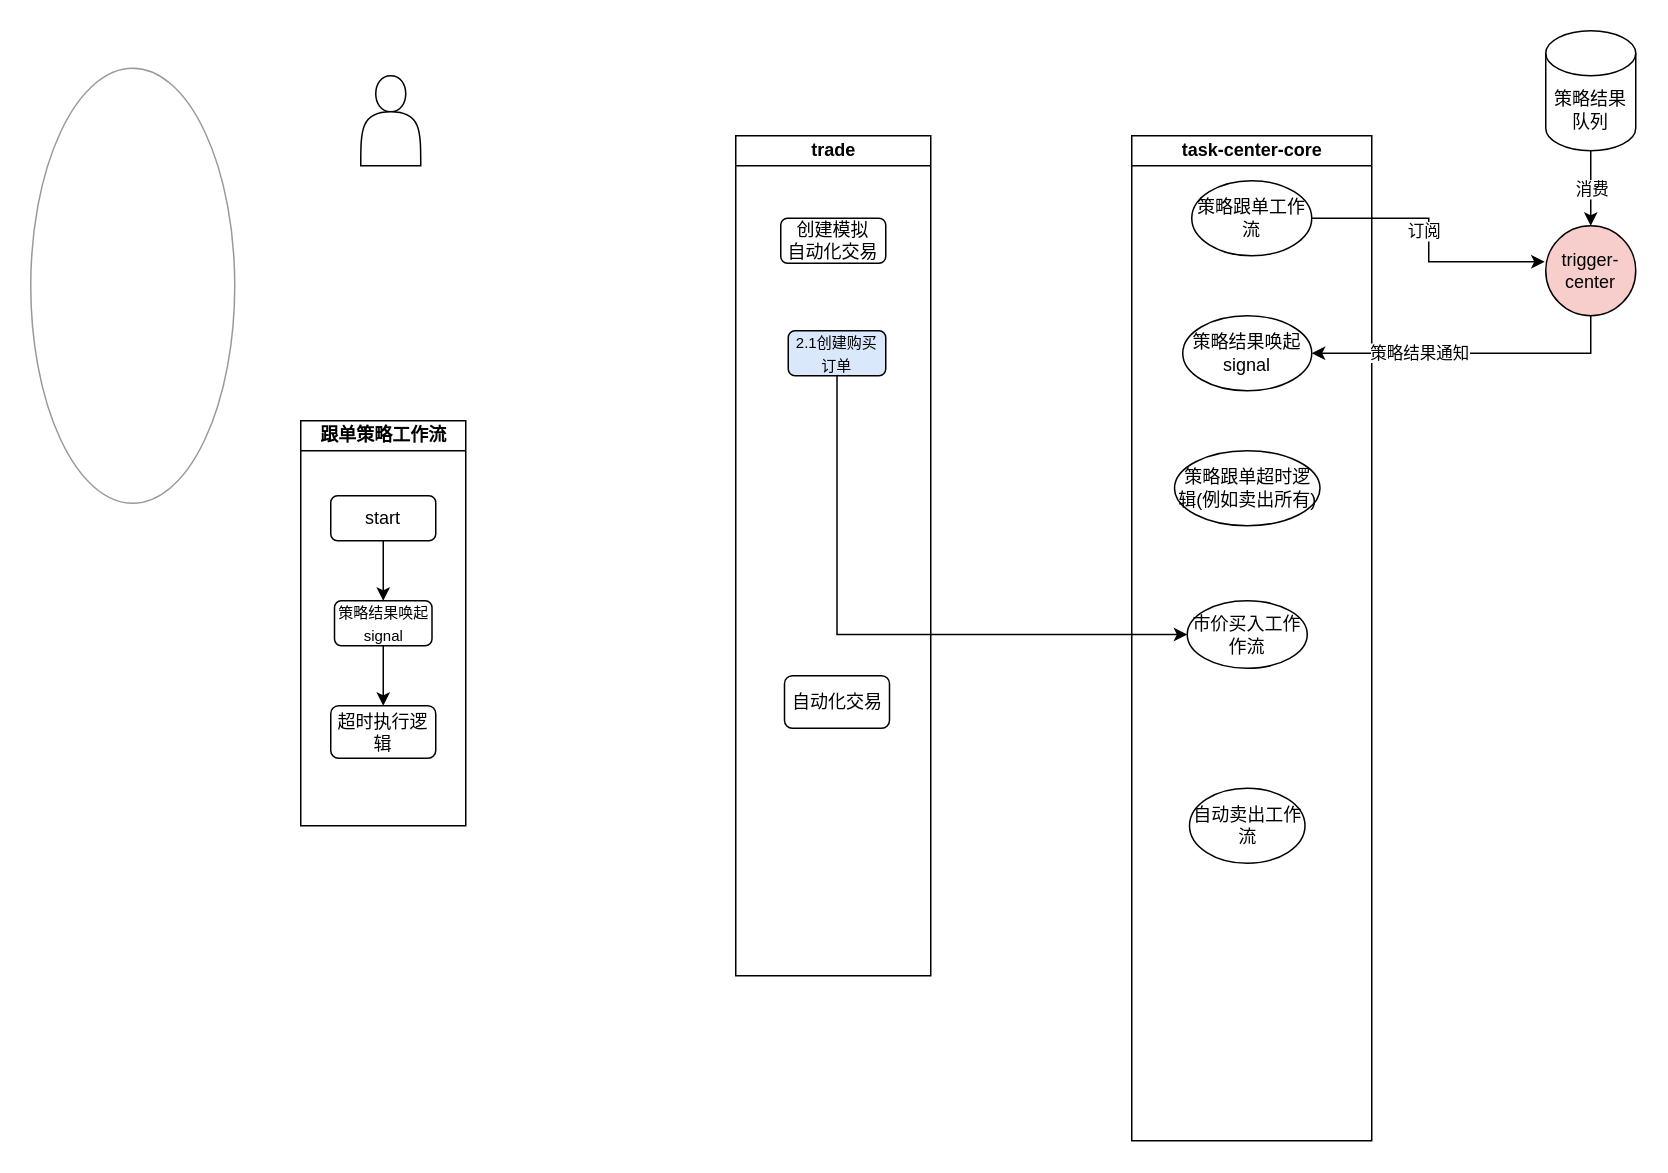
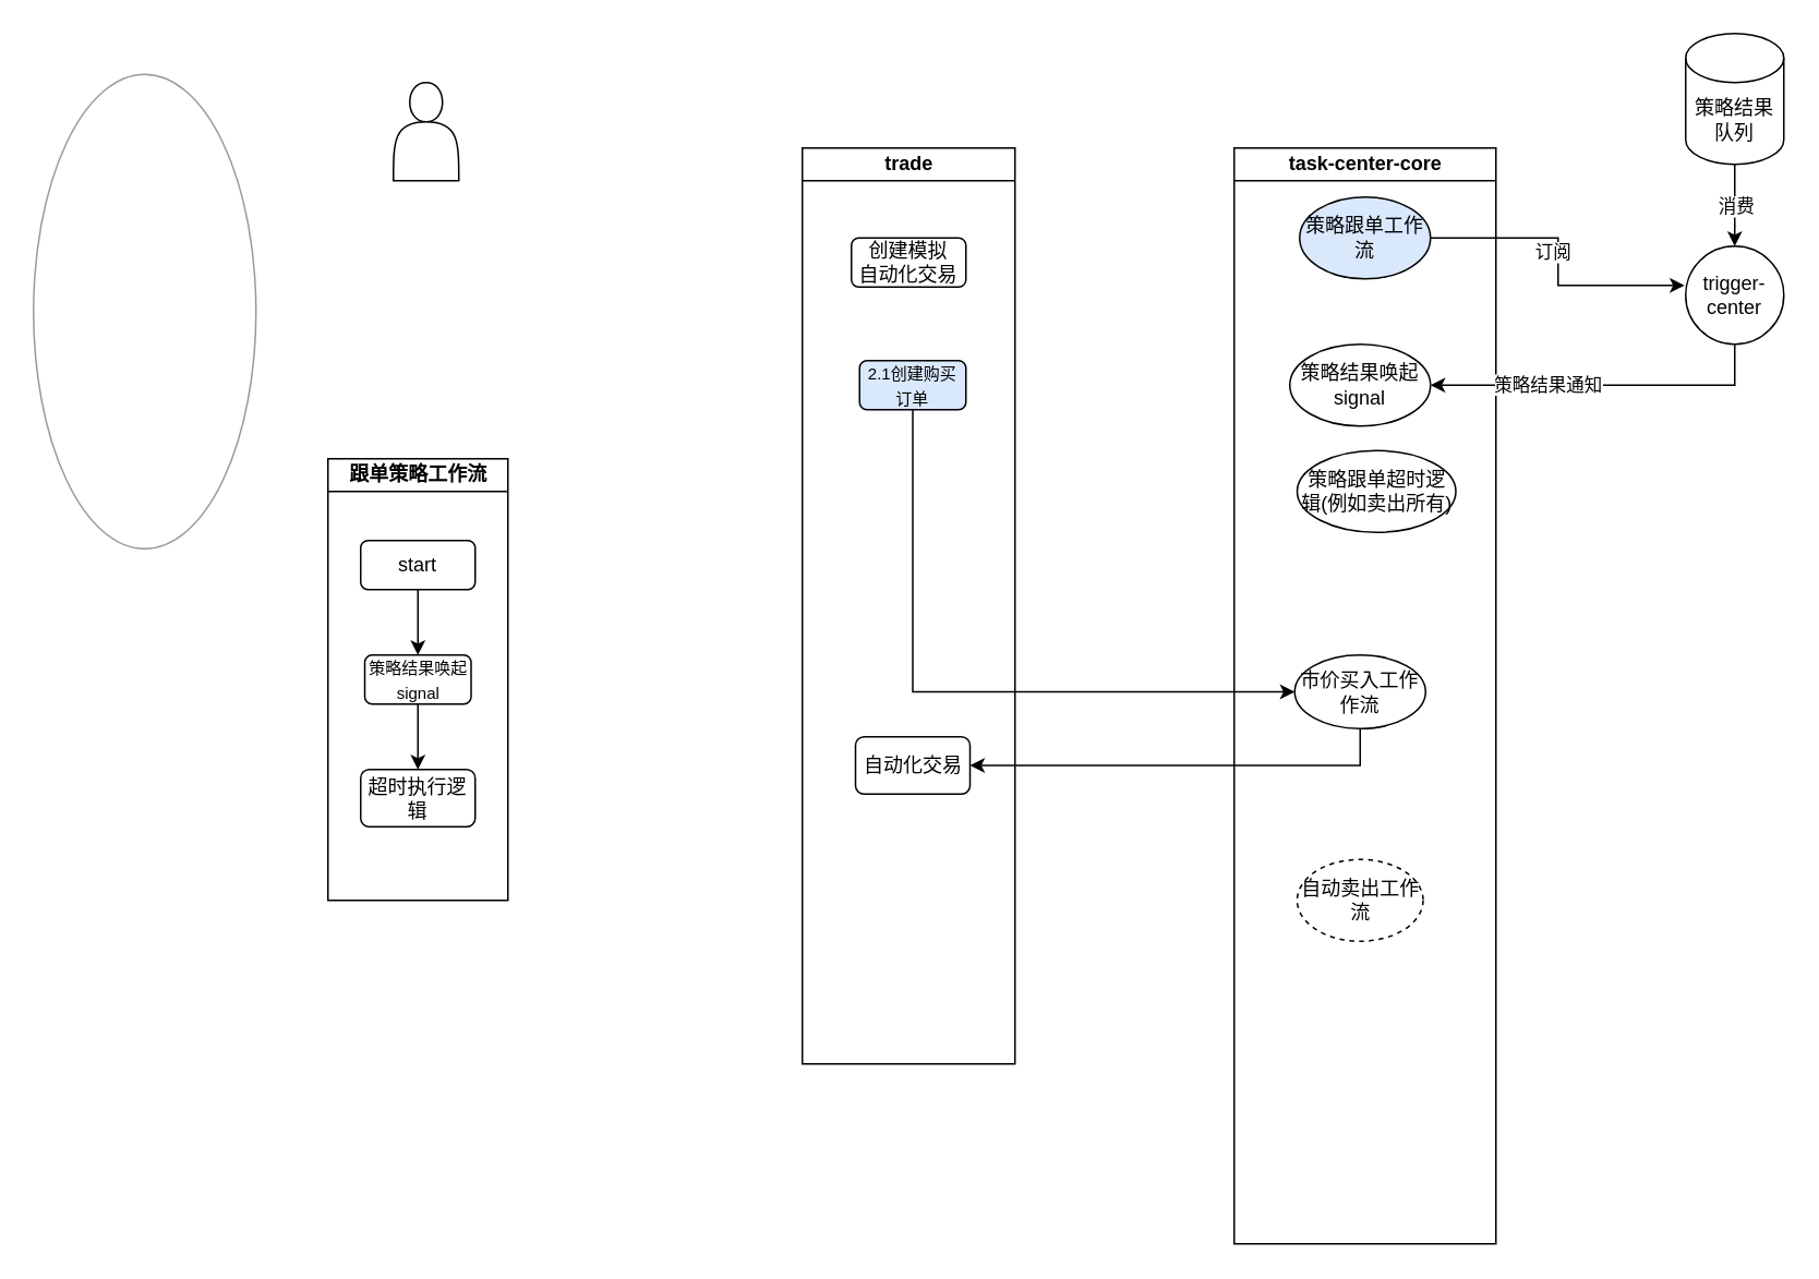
  <mxCell id="0" />
  <mxCell id="1" parent="0" />
  <mxCell id="2" value="" style="shape=actor;whiteSpace=wrap;html=1;" parent="1" vertex="1"><mxGeometry x="240" y="50" width="40" height="60" as="geometry" /></mxCell>
  <mxCell id="3" style="edgeStyle=orthogonalEdgeStyle;rounded=0;orthogonalLoop=1;jettySize=auto;html=1;exitX=0.5;exitY=1;exitDx=0;exitDy=0;exitPerimeter=0;entryX=0.5;entryY=0;entryDx=0;entryDy=0;" parent="1" source="5" target="19" edge="1"><mxGeometry relative="1" as="geometry"><mxPoint x="1060" y="160" as="targetPoint" /></mxGeometry></mxCell>
  <mxCell id="4" value="消费" style="edgeLabel;html=1;align=center;verticalAlign=middle;resizable=0;points=[];" parent="3" vertex="1" connectable="0"><mxGeometry relative="1" as="geometry"><mxPoint as="offset" /></mxGeometry></mxCell>
  <mxCell id="5" value="策略结果队列" style="shape=cylinder3;whiteSpace=wrap;html=1;boundedLbl=1;backgroundOutline=1;size=15;" parent="1" vertex="1"><mxGeometry x="1030" y="20" width="60" height="80" as="geometry" /></mxCell>
  <mxCell id="6" value="trade" style="swimlane;startSize=20;html=1;" parent="1" vertex="1"><mxGeometry x="490" y="90" width="130" height="560" as="geometry" /></mxCell>
  <mxCell id="7" value="创建模拟&lt;div&gt;自动化交易&lt;/div&gt;" style="rounded=1;whiteSpace=wrap;html=1;" parent="6" vertex="1"><mxGeometry x="30" y="55" width="70" height="30" as="geometry" /></mxCell>
  <mxCell id="8" value="&lt;font style=&quot;font-size: 10px;&quot;&gt;2.1创建购买订单&lt;/font&gt;" style="rounded=1;whiteSpace=wrap;html=1;fillColor=#dae8fc;" parent="6" vertex="1"><mxGeometry x="35" y="130" width="65" height="30" as="geometry" /></mxCell>
  <mxCell id="9" value="自动化交易" style="rounded=1;whiteSpace=wrap;html=1;" parent="6" vertex="1"><mxGeometry x="32.5" y="360" width="70" height="35" as="geometry" /></mxCell>
  <mxCell id="10" value="task-center-core" style="swimlane;startSize=20;html=1;" parent="1" vertex="1"><mxGeometry x="754" y="90" width="160" height="670" as="geometry" /></mxCell>
- <mxCell id="11" value="策略跟单工作流" style="ellipse;whiteSpace=wrap;html=1;" parent="10" vertex="1"><mxGeometry x="40" y="30" width="80" height="50" as="geometry" /></mxCell>
+ <mxCell id="11" value="策略跟单工作流" style="ellipse;whiteSpace=wrap;html=1;fillColor=#dae8fc;" parent="10" vertex="1"><mxGeometry x="40" y="30" width="80" height="50" as="geometry" /></mxCell>
  <mxCell id="12" value="策略结果唤起signal" style="ellipse;whiteSpace=wrap;html=1;" parent="10" vertex="1"><mxGeometry x="34" y="120" width="86" height="50" as="geometry" /></mxCell>
- <mxCell id="13" value="策略跟单超时逻辑(例如卖出所有)" style="ellipse;whiteSpace=wrap;html=1;" parent="10" vertex="1"><mxGeometry x="28.5" y="210" width="97" height="50" as="geometry" /></mxCell>
+ <mxCell id="13" value="策略跟单超时逻辑(例如卖出所有)" style="ellipse;whiteSpace=wrap;html=1;" parent="10" vertex="1"><mxGeometry x="38.5" y="185" width="97" height="50" as="geometry" /></mxCell>
  <mxCell id="14" value="市价买入工作作流" style="ellipse;whiteSpace=wrap;html=1;" parent="10" vertex="1"><mxGeometry x="37" y="310" width="80" height="45" as="geometry" /></mxCell>
- <mxCell id="15" value="自动卖出工作流" style="ellipse;whiteSpace=wrap;html=1;" parent="10" vertex="1"><mxGeometry x="38.5" y="435" width="77" height="50" as="geometry" /></mxCell>
+ <mxCell id="15" value="自动卖出工作流" style="ellipse;whiteSpace=wrap;html=1;dashed=1;" parent="10" vertex="1"><mxGeometry x="38.5" y="435" width="77" height="50" as="geometry" /></mxCell>
  <mxCell id="16" value="" style="ellipse;whiteSpace=wrap;html=1;opacity=40;" parent="1" vertex="1"><mxGeometry x="20" y="45" width="136" height="290" as="geometry" /></mxCell>
  <mxCell id="17" style="edgeStyle=orthogonalEdgeStyle;rounded=0;orthogonalLoop=1;jettySize=auto;html=1;exitX=0.5;exitY=1;exitDx=0;exitDy=0;entryX=1;entryY=0.5;entryDx=0;entryDy=0;" parent="1" source="19" target="12" edge="1"><mxGeometry relative="1" as="geometry" /></mxCell>
  <mxCell id="18" value="策略结果通知" style="edgeLabel;html=1;align=center;verticalAlign=middle;resizable=0;points=[];" parent="17" vertex="1" connectable="0"><mxGeometry x="0.327" y="-1" relative="1" as="geometry"><mxPoint as="offset" /></mxGeometry></mxCell>
- <mxCell id="19" value="trigger-center" style="ellipse;whiteSpace=wrap;html=1;aspect=fixed;fillColor=#f8cecc;" parent="1" vertex="1"><mxGeometry x="1030" y="150" width="60" height="60" as="geometry" /></mxCell>
+ <mxCell id="19" value="trigger-center" style="ellipse;whiteSpace=wrap;html=1;aspect=fixed;" parent="1" vertex="1"><mxGeometry x="1030" y="150" width="60" height="60" as="geometry" /></mxCell>
  <mxCell id="20" style="edgeStyle=orthogonalEdgeStyle;rounded=0;orthogonalLoop=1;jettySize=auto;html=1;exitX=1;exitY=0.5;exitDx=0;exitDy=0;entryX=-0.012;entryY=0.4;entryDx=0;entryDy=0;entryPerimeter=0;" parent="1" source="11" target="19" edge="1"><mxGeometry relative="1" as="geometry" /></mxCell>
  <mxCell id="21" value="订阅" style="edgeLabel;html=1;align=center;verticalAlign=middle;resizable=0;points=[];" parent="20" vertex="1" connectable="0"><mxGeometry x="-0.072" y="-4" relative="1" as="geometry"><mxPoint as="offset" /></mxGeometry></mxCell>
  <mxCell id="22" style="edgeStyle=orthogonalEdgeStyle;rounded=0;orthogonalLoop=1;jettySize=auto;html=1;exitX=0.5;exitY=1;exitDx=0;exitDy=0;entryX=0;entryY=0.5;entryDx=0;entryDy=0;" parent="1" source="8" target="14" edge="1"><mxGeometry relative="1" as="geometry" /></mxCell>
+ <mxCell id="23" style="edgeStyle=orthogonalEdgeStyle;rounded=0;orthogonalLoop=1;jettySize=auto;html=1;exitX=0.5;exitY=1;exitDx=0;exitDy=0;entryX=1;entryY=0.5;entryDx=0;entryDy=0;" parent="1" source="14" target="9" edge="1"><mxGeometry relative="1" as="geometry" /></mxCell>
  <mxCell id="24" value="跟单策略工作流" style="swimlane;startSize=20;html=1;" vertex="1" parent="1"><mxGeometry x="200" y="280" width="110" height="270" as="geometry" /></mxCell>
  <mxCell id="25" style="edgeStyle=orthogonalEdgeStyle;rounded=0;orthogonalLoop=1;jettySize=auto;html=1;exitX=0.5;exitY=1;exitDx=0;exitDy=0;entryX=0.5;entryY=0;entryDx=0;entryDy=0;" edge="1" parent="24" source="26" target="28"><mxGeometry relative="1" as="geometry" /></mxCell>
  <mxCell id="26" value="start" style="rounded=1;whiteSpace=wrap;html=1;" vertex="1" parent="24"><mxGeometry x="20" y="50" width="70" height="30" as="geometry" /></mxCell>
  <mxCell id="27" style="edgeStyle=orthogonalEdgeStyle;rounded=0;orthogonalLoop=1;jettySize=auto;html=1;exitX=0.5;exitY=1;exitDx=0;exitDy=0;entryX=0.5;entryY=0;entryDx=0;entryDy=0;" edge="1" parent="24" source="28" target="29"><mxGeometry relative="1" as="geometry" /></mxCell>
  <mxCell id="28" value="&lt;span style=&quot;font-size: 10px;&quot;&gt;策略结果唤起signal&lt;/span&gt;" style="rounded=1;whiteSpace=wrap;html=1;" vertex="1" parent="24"><mxGeometry x="22.5" y="120" width="65" height="30" as="geometry" /></mxCell>
  <mxCell id="29" value="超时执行逻辑" style="rounded=1;whiteSpace=wrap;html=1;" vertex="1" parent="24"><mxGeometry x="20" y="190" width="70" height="35" as="geometry" /></mxCell>
